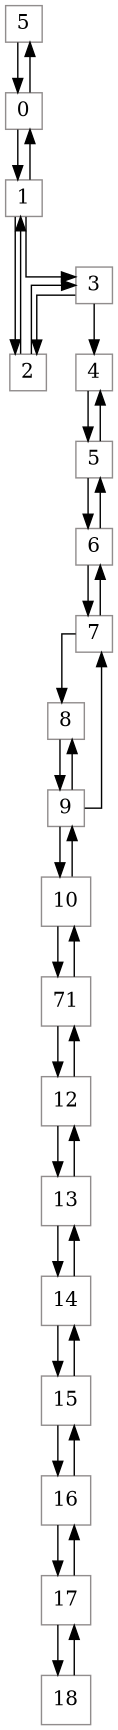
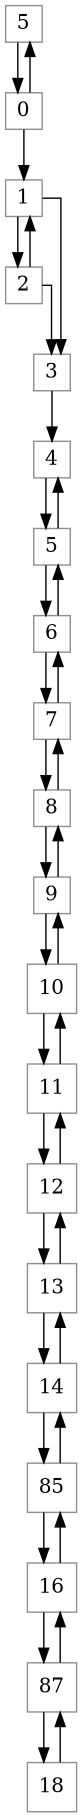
  digraph {
    rankdir=TB
    splines=ortho
    node [color="#918d8d" rank=same shape=square]
    n1 [height=.1 label=5]
    n2 [height=.1 label=0]
    n3 [height=.1 label=1]
    n4 [height=.1 label=2]
    n5 [height=.1 label=3]
    n6 [height=.1 label=4]
    n7 [height=.1 label=5]
    n8 [height=.1 label=6]
    n9 [height=.1 label=7]
    n10 [height=.1 label=8]
    n11 [height=.1 label=9]
    n12 [height=.1 label=10]
-   n13 [height=.1 label=71]
+   n13 [height=.1 label=11]
    n14 [height=.1 label=12]
    n15 [height=.1 label=13]
    n16 [height=.1 label=14]
-   n17 [height=.1 label=15]
+   n17 [height=.1 label=85]
    n18 [height=.1 label=16]
-   n19 [height=.1 label=17]
+   n19 [height=.1 label=87]
    n20 [height=.1 label=18]
    n1 -> n2
    n2 -> n1
    n2 -> n3
-   n3 -> n2
    n3 -> n4
    n3 -> n5
    n4 -> n3
    n4 -> n5
-   n5 -> n4
    n5 -> n6
    n6 -> n7
    n7 -> n6
    n7 -> n8
    n8 -> n7
    n8 -> n9
    n9 -> n8
    n9 -> n10
-   n11 -> n9
+   n10 -> n9
    n10 -> n11
    n11 -> n10
    n11 -> n12
    n12 -> n11
    n12 -> n13
    n13 -> n12
    n13 -> n14
    n14 -> n13
    n14 -> n15
    n15 -> n14
    n15 -> n16
    n16 -> n15
    n16 -> n17
    n17 -> n16
    n17 -> n18
    n18 -> n17
    n18 -> n19
    n19 -> n18
    n19 -> n20
    n20 -> n19
  }
